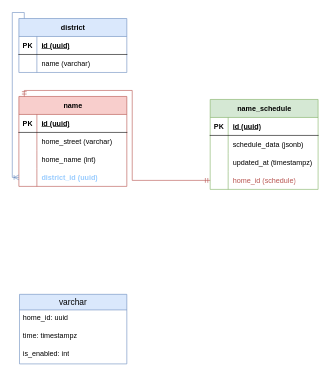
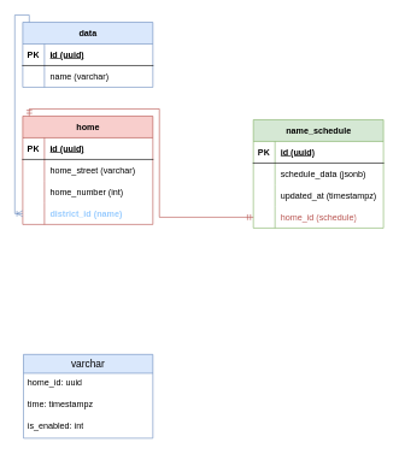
  <mxCell id="0" />
  <mxCell id="1" parent="0" />
- <mxCell id="2" value="district" style="shape=table;startSize=30;container=1;collapsible=1;childLayout=tableLayout;fixedRows=1;rowLines=0;fontStyle=1;align=center;resizeLast=1;html=1;fillColor=#dae8fc;strokeColor=#6c8ebf;" vertex="1" parent="1"><mxGeometry x="31" y="30" width="180" height="90" as="geometry" /></mxCell>
+ <mxCell id="2" value="data" style="shape=table;startSize=30;container=1;collapsible=1;childLayout=tableLayout;fixedRows=1;rowLines=0;fontStyle=1;align=center;resizeLast=1;html=1;fillColor=#dae8fc;strokeColor=#6c8ebf;" vertex="1" parent="1"><mxGeometry x="31" y="30" width="180" height="90" as="geometry" /></mxCell>
  <mxCell id="3" value="" style="shape=tableRow;horizontal=0;startSize=0;swimlaneHead=0;swimlaneBody=0;fillColor=none;collapsible=0;dropTarget=0;points=[[0,0.5],[1,0.5]];portConstraint=eastwest;top=0;left=0;right=0;bottom=1;" vertex="1" parent="2"><mxGeometry y="30" width="180" height="30" as="geometry" /></mxCell>
  <mxCell id="4" value="PK" style="shape=partialRectangle;connectable=0;fillColor=none;top=0;left=0;bottom=0;right=0;fontStyle=1;overflow=hidden;whiteSpace=wrap;html=1;" vertex="1" parent="3"><mxGeometry width="30" height="30" as="geometry"><mxRectangle width="30" height="30" as="alternateBounds" /></mxGeometry></mxCell>
  <mxCell id="5" value="id (uuid)" style="shape=partialRectangle;connectable=0;fillColor=none;top=0;left=0;bottom=0;right=0;align=left;spacingLeft=6;fontStyle=5;overflow=hidden;whiteSpace=wrap;html=1;" vertex="1" parent="3"><mxGeometry x="30" width="150" height="30" as="geometry"><mxRectangle width="150" height="30" as="alternateBounds" /></mxGeometry></mxCell>
  <mxCell id="6" value="" style="shape=tableRow;horizontal=0;startSize=0;swimlaneHead=0;swimlaneBody=0;fillColor=none;collapsible=0;dropTarget=0;points=[[0,0.5],[1,0.5]];portConstraint=eastwest;top=0;left=0;right=0;bottom=0;" vertex="1" parent="2"><mxGeometry y="60" width="180" height="30" as="geometry" /></mxCell>
  <mxCell id="7" value="" style="shape=partialRectangle;connectable=0;fillColor=none;top=0;left=0;bottom=0;right=0;editable=1;overflow=hidden;whiteSpace=wrap;html=1;" vertex="1" parent="6"><mxGeometry width="30" height="30" as="geometry"><mxRectangle width="30" height="30" as="alternateBounds" /></mxGeometry></mxCell>
  <mxCell id="8" value="name (varchar)" style="shape=partialRectangle;connectable=0;fillColor=none;top=0;left=0;bottom=0;right=0;align=left;spacingLeft=6;overflow=hidden;whiteSpace=wrap;html=1;" vertex="1" parent="6"><mxGeometry x="30" width="150" height="30" as="geometry"><mxRectangle width="150" height="30" as="alternateBounds" /></mxGeometry></mxCell>
- <mxCell id="9" value="name" style="shape=table;startSize=30;container=1;collapsible=1;childLayout=tableLayout;fixedRows=1;rowLines=0;fontStyle=1;align=center;resizeLast=1;html=1;fillColor=#f8cecc;strokeColor=#b85450;" vertex="1" parent="1"><mxGeometry x="31" y="160" width="180" height="150" as="geometry" /></mxCell>
+ <mxCell id="9" value="home" style="shape=table;startSize=30;container=1;collapsible=1;childLayout=tableLayout;fixedRows=1;rowLines=0;fontStyle=1;align=center;resizeLast=1;html=1;fillColor=#f8cecc;strokeColor=#b85450;" vertex="1" parent="1"><mxGeometry x="31" y="160" width="180" height="150" as="geometry" /></mxCell>
  <mxCell id="10" value="" style="shape=tableRow;horizontal=0;startSize=0;swimlaneHead=0;swimlaneBody=0;fillColor=none;collapsible=0;dropTarget=0;points=[[0,0.5],[1,0.5]];portConstraint=eastwest;top=0;left=0;right=0;bottom=1;" vertex="1" parent="9"><mxGeometry y="30" width="180" height="30" as="geometry" /></mxCell>
  <mxCell id="11" value="PK" style="shape=partialRectangle;connectable=0;fillColor=none;top=0;left=0;bottom=0;right=0;fontStyle=1;overflow=hidden;whiteSpace=wrap;html=1;" vertex="1" parent="10"><mxGeometry width="30" height="30" as="geometry"><mxRectangle width="30" height="30" as="alternateBounds" /></mxGeometry></mxCell>
  <mxCell id="12" value="id (uuid)" style="shape=partialRectangle;connectable=0;fillColor=none;top=0;left=0;bottom=0;right=0;align=left;spacingLeft=6;fontStyle=5;overflow=hidden;whiteSpace=wrap;html=1;" vertex="1" parent="10"><mxGeometry x="30" width="150" height="30" as="geometry"><mxRectangle width="150" height="30" as="alternateBounds" /></mxGeometry></mxCell>
  <mxCell id="13" value="" style="shape=tableRow;horizontal=0;startSize=0;swimlaneHead=0;swimlaneBody=0;fillColor=none;collapsible=0;dropTarget=0;points=[[0,0.5],[1,0.5]];portConstraint=eastwest;top=0;left=0;right=0;bottom=0;" vertex="1" parent="9"><mxGeometry y="60" width="180" height="30" as="geometry" /></mxCell>
  <mxCell id="14" value="" style="shape=partialRectangle;connectable=0;fillColor=none;top=0;left=0;bottom=0;right=0;editable=1;overflow=hidden;whiteSpace=wrap;html=1;" vertex="1" parent="13"><mxGeometry width="30" height="30" as="geometry"><mxRectangle width="30" height="30" as="alternateBounds" /></mxGeometry></mxCell>
  <mxCell id="15" value="home_street (varchar)" style="shape=partialRectangle;connectable=0;fillColor=none;top=0;left=0;bottom=0;right=0;align=left;spacingLeft=6;overflow=hidden;whiteSpace=wrap;html=1;" vertex="1" parent="13"><mxGeometry x="30" width="150" height="30" as="geometry"><mxRectangle width="150" height="30" as="alternateBounds" /></mxGeometry></mxCell>
  <mxCell id="16" value="" style="shape=tableRow;horizontal=0;startSize=0;swimlaneHead=0;swimlaneBody=0;fillColor=none;collapsible=0;dropTarget=0;points=[[0,0.5],[1,0.5]];portConstraint=eastwest;top=0;left=0;right=0;bottom=0;" vertex="1" parent="9"><mxGeometry y="90" width="180" height="30" as="geometry" /></mxCell>
  <mxCell id="17" value="" style="shape=partialRectangle;connectable=0;fillColor=none;top=0;left=0;bottom=0;right=0;editable=1;overflow=hidden;whiteSpace=wrap;html=1;" vertex="1" parent="16"><mxGeometry width="30" height="30" as="geometry"><mxRectangle width="30" height="30" as="alternateBounds" /></mxGeometry></mxCell>
- <mxCell id="18" value="home_name (int)" style="shape=partialRectangle;connectable=0;fillColor=none;top=0;left=0;bottom=0;right=0;align=left;spacingLeft=6;overflow=hidden;whiteSpace=wrap;html=1;" vertex="1" parent="16"><mxGeometry x="30" width="150" height="30" as="geometry"><mxRectangle width="150" height="30" as="alternateBounds" /></mxGeometry></mxCell>
+ <mxCell id="18" value="home_number (int)" style="shape=partialRectangle;connectable=0;fillColor=none;top=0;left=0;bottom=0;right=0;align=left;spacingLeft=6;overflow=hidden;whiteSpace=wrap;html=1;" vertex="1" parent="16"><mxGeometry x="30" width="150" height="30" as="geometry"><mxRectangle width="150" height="30" as="alternateBounds" /></mxGeometry></mxCell>
  <mxCell id="19" value="" style="shape=tableRow;horizontal=0;startSize=0;swimlaneHead=0;swimlaneBody=0;fillColor=none;collapsible=0;dropTarget=0;points=[[0,0.5],[1,0.5]];portConstraint=eastwest;top=0;left=0;right=0;bottom=0;" vertex="1" parent="9"><mxGeometry y="120" width="180" height="30" as="geometry" /></mxCell>
  <mxCell id="20" value="" style="shape=partialRectangle;connectable=0;fillColor=none;top=0;left=0;bottom=0;right=0;editable=1;overflow=hidden;whiteSpace=wrap;html=1;" vertex="1" parent="19"><mxGeometry width="30" height="30" as="geometry"><mxRectangle width="30" height="30" as="alternateBounds" /></mxGeometry></mxCell>
- <mxCell id="21" value="&lt;b&gt;&lt;font color=&quot;#99ccff&quot;&gt;district_id (uuid)&lt;/font&gt;&lt;/b&gt;" style="shape=partialRectangle;connectable=0;fillColor=none;top=0;left=0;bottom=0;right=0;align=left;spacingLeft=6;overflow=hidden;whiteSpace=wrap;html=1;" vertex="1" parent="19"><mxGeometry x="30" width="150" height="30" as="geometry"><mxRectangle width="150" height="30" as="alternateBounds" /></mxGeometry></mxCell>
+ <mxCell id="21" value="&lt;b&gt;&lt;font color=&quot;#99ccff&quot;&gt;district_id (name)&lt;/font&gt;&lt;/b&gt;" style="shape=partialRectangle;connectable=0;fillColor=none;top=0;left=0;bottom=0;right=0;align=left;spacingLeft=6;overflow=hidden;whiteSpace=wrap;html=1;" vertex="1" parent="19"><mxGeometry x="30" width="150" height="30" as="geometry"><mxRectangle width="150" height="30" as="alternateBounds" /></mxGeometry></mxCell>
  <mxCell id="22" value="" style="edgeStyle=orthogonalEdgeStyle;fontSize=12;html=1;endArrow=ERoneToMany;rounded=0;fillColor=#dae8fc;strokeColor=#6c8ebf;" edge="1" parent="1" source="2" target="19"><mxGeometry width="100" height="100" relative="1" as="geometry"><mxPoint x="50" y="260" as="sourcePoint" /><mxPoint x="150" y="160" as="targetPoint" /><Array as="points"><mxPoint x="40" y="20" /><mxPoint x="20" y="20" /><mxPoint x="20" y="295" /></Array></mxGeometry></mxCell>
  <mxCell id="23" value="name_schedule" style="shape=table;startSize=30;container=1;collapsible=1;childLayout=tableLayout;fixedRows=1;rowLines=0;fontStyle=1;align=center;resizeLast=1;html=1;fillColor=#d5e8d4;strokeColor=#82b366;" vertex="1" parent="1"><mxGeometry x="350" y="165" width="180" height="150" as="geometry" /></mxCell>
  <mxCell id="24" value="" style="shape=tableRow;horizontal=0;startSize=0;swimlaneHead=0;swimlaneBody=0;fillColor=none;collapsible=0;dropTarget=0;points=[[0,0.5],[1,0.5]];portConstraint=eastwest;top=0;left=0;right=0;bottom=1;" vertex="1" parent="23"><mxGeometry y="30" width="180" height="30" as="geometry" /></mxCell>
  <mxCell id="25" value="PK" style="shape=partialRectangle;connectable=0;fillColor=none;top=0;left=0;bottom=0;right=0;fontStyle=1;overflow=hidden;whiteSpace=wrap;html=1;" vertex="1" parent="24"><mxGeometry width="30" height="30" as="geometry"><mxRectangle width="30" height="30" as="alternateBounds" /></mxGeometry></mxCell>
  <mxCell id="26" value="id (uuid)" style="shape=partialRectangle;connectable=0;fillColor=none;top=0;left=0;bottom=0;right=0;align=left;spacingLeft=6;fontStyle=5;overflow=hidden;whiteSpace=wrap;html=1;" vertex="1" parent="24"><mxGeometry x="30" width="150" height="30" as="geometry"><mxRectangle width="150" height="30" as="alternateBounds" /></mxGeometry></mxCell>
  <mxCell id="27" value="" style="shape=tableRow;horizontal=0;startSize=0;swimlaneHead=0;swimlaneBody=0;fillColor=none;collapsible=0;dropTarget=0;points=[[0,0.5],[1,0.5]];portConstraint=eastwest;top=0;left=0;right=0;bottom=0;" vertex="1" parent="23"><mxGeometry y="60" width="180" height="30" as="geometry" /></mxCell>
  <mxCell id="28" value="" style="shape=partialRectangle;connectable=0;fillColor=none;top=0;left=0;bottom=0;right=0;editable=1;overflow=hidden;whiteSpace=wrap;html=1;" vertex="1" parent="27"><mxGeometry width="30" height="30" as="geometry"><mxRectangle width="30" height="30" as="alternateBounds" /></mxGeometry></mxCell>
  <mxCell id="29" value="schedule_data (jsonb)" style="shape=partialRectangle;connectable=0;fillColor=none;top=0;left=0;bottom=0;right=0;align=left;spacingLeft=6;overflow=hidden;whiteSpace=wrap;html=1;" vertex="1" parent="27"><mxGeometry x="30" width="150" height="30" as="geometry"><mxRectangle width="150" height="30" as="alternateBounds" /></mxGeometry></mxCell>
  <mxCell id="30" value="" style="shape=tableRow;horizontal=0;startSize=0;swimlaneHead=0;swimlaneBody=0;fillColor=none;collapsible=0;dropTarget=0;points=[[0,0.5],[1,0.5]];portConstraint=eastwest;top=0;left=0;right=0;bottom=0;" vertex="1" parent="23"><mxGeometry y="90" width="180" height="30" as="geometry" /></mxCell>
  <mxCell id="31" value="" style="shape=partialRectangle;connectable=0;fillColor=none;top=0;left=0;bottom=0;right=0;editable=1;overflow=hidden;whiteSpace=wrap;html=1;" vertex="1" parent="30"><mxGeometry width="30" height="30" as="geometry"><mxRectangle width="30" height="30" as="alternateBounds" /></mxGeometry></mxCell>
  <mxCell id="32" value="updated_at (timestampz)" style="shape=partialRectangle;connectable=0;fillColor=none;top=0;left=0;bottom=0;right=0;align=left;spacingLeft=6;overflow=hidden;whiteSpace=wrap;html=1;" vertex="1" parent="30"><mxGeometry x="30" width="150" height="30" as="geometry"><mxRectangle width="150" height="30" as="alternateBounds" /></mxGeometry></mxCell>
  <mxCell id="33" value="" style="shape=tableRow;horizontal=0;startSize=0;swimlaneHead=0;swimlaneBody=0;fillColor=none;collapsible=0;dropTarget=0;points=[[0,0.5],[1,0.5]];portConstraint=eastwest;top=0;left=0;right=0;bottom=0;" vertex="1" parent="23"><mxGeometry y="120" width="180" height="30" as="geometry" /></mxCell>
  <mxCell id="34" value="" style="shape=partialRectangle;connectable=0;fillColor=none;top=0;left=0;bottom=0;right=0;editable=1;overflow=hidden;whiteSpace=wrap;html=1;" vertex="1" parent="33"><mxGeometry width="30" height="30" as="geometry"><mxRectangle width="30" height="30" as="alternateBounds" /></mxGeometry></mxCell>
  <mxCell id="35" value="&lt;font color=&quot;#b85450&quot;&gt;home_id (schedule)&lt;/font&gt;" style="shape=partialRectangle;connectable=0;fillColor=none;top=0;left=0;bottom=0;right=0;align=left;spacingLeft=6;overflow=hidden;whiteSpace=wrap;html=1;" vertex="1" parent="33"><mxGeometry x="30" width="150" height="30" as="geometry"><mxRectangle width="150" height="30" as="alternateBounds" /></mxGeometry></mxCell>
  <mxCell id="36" value="" style="edgeStyle=orthogonalEdgeStyle;fontSize=12;html=1;endArrow=ERmandOne;startArrow=ERmandOne;rounded=0;fillColor=#f8cecc;strokeColor=#b85450;" edge="1" parent="1" source="9" target="33"><mxGeometry width="100" height="100" relative="1" as="geometry"><mxPoint x="320" y="200" as="sourcePoint" /><mxPoint x="420" y="100" as="targetPoint" /><Array as="points"><mxPoint x="40" y="150" /><mxPoint x="220" y="150" /><mxPoint x="220" y="300" /></Array></mxGeometry></mxCell>
  <mxCell id="37" value="varchar" style="swimlane;fontStyle=0;childLayout=stackLayout;horizontal=1;startSize=26;horizontalStack=0;resizeParent=1;resizeParentMax=0;resizeLast=0;collapsible=1;marginBottom=0;align=center;fontSize=14;fillColor=#dae8fc;strokeColor=#6c8ebf;" vertex="1" parent="1"><mxGeometry x="32" y="490" width="179" height="116" as="geometry" /></mxCell>
  <mxCell id="38" value="home_id: uuid" style="text;strokeColor=none;fillColor=none;spacingLeft=4;spacingRight=4;overflow=hidden;rotatable=0;points=[[0,0.5],[1,0.5]];portConstraint=eastwest;fontSize=12;whiteSpace=wrap;html=1;" vertex="1" parent="37"><mxGeometry y="26" width="179" height="30" as="geometry" /></mxCell>
  <mxCell id="39" value="time: timestampz" style="text;strokeColor=none;fillColor=none;spacingLeft=4;spacingRight=4;overflow=hidden;rotatable=0;points=[[0,0.5],[1,0.5]];portConstraint=eastwest;fontSize=12;whiteSpace=wrap;html=1;" vertex="1" parent="37"><mxGeometry y="56" width="179" height="30" as="geometry" /></mxCell>
  <mxCell id="40" value="is_enabled: int" style="text;strokeColor=none;fillColor=none;spacingLeft=4;spacingRight=4;overflow=hidden;rotatable=0;points=[[0,0.5],[1,0.5]];portConstraint=eastwest;fontSize=12;whiteSpace=wrap;html=1;" vertex="1" parent="37"><mxGeometry y="86" width="179" height="30" as="geometry" /></mxCell>
